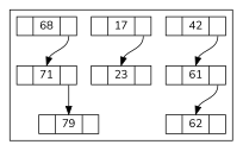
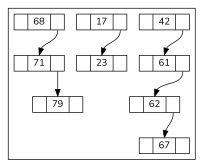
  digraph {
    fontname=Nunito
    node [fontname=Nunito shape=record]
    edge [fontname=Nunito headport=c tailport=r]
    n1 [height=.1 label="<l> | {<c> 42} | <r> "]
    n2 [height=.1 label="<l> | {<c> 17} | <r> "]
    n3 [height=.1 label="<l> | {<c> 61} | <r> "]
    n4 [height=.1 label="<l> | {<c> 23} | <r> "]
    n5 [height=.1 label="<l> | {<c> 62} | <r> "]
+   n6 [height=.1 label="<l> | {<c> 67} | <r> "]
    n7 [height=.1 label="<l> | {<c> 68} | <r> "]
    n8 [height=.1 label="<l> | {<c> 71} | <r> "]
    n9 [height=.1 label="<l> | {<c> 79} | <r> "]
    subgraph cluster_1 {
      fontcolor=blue
      fontsize=18
      n1
      n2
      n3
      n4
      n5
+     n6
      n7
      n8
      n9
    }
    n1 -> n3
    n2 -> n4
    n3 -> n5
+   n5 -> n6
    n7 -> n8
    n8 -> n9
  }
